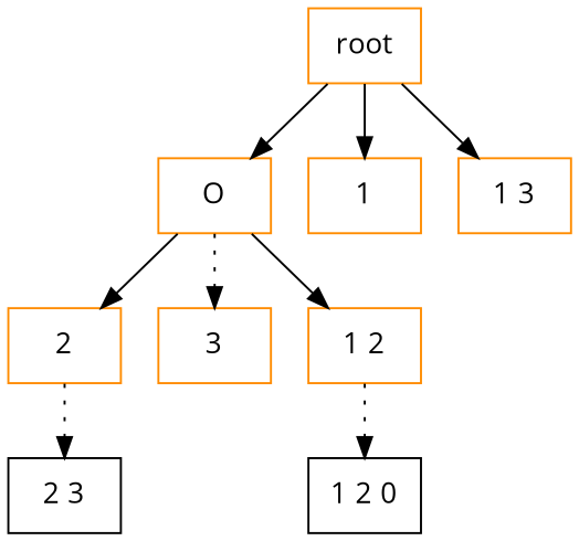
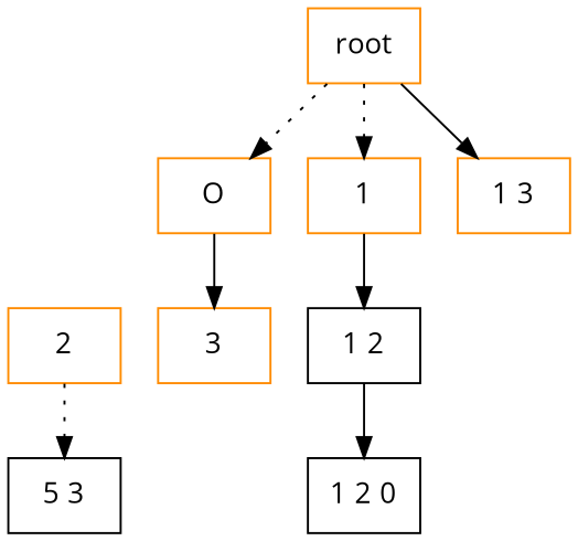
  digraph {
    fontname="Open Sans"
    rankdir=TB
    node [color=darkorange fontname="Open Sans" shape=rectangle]
    edge [fontname="Open Sans" style=solid]
    root
    O
    1
    "1 3"
    2
    3
-   "1 2"
-   "2 3" [color=black]
+   "1 2" [color=black]
+   "2 3" [color=black label="5 3"]
    n9 [color=black label="1 2 0"]
-   root -> O
-   root -> 1
+   root -> O [style=dotted]
+   root -> 1 [style=dotted]
    root -> "1 3"
-   O -> 2
-   O -> 3 [style=dotted]
-   O -> "1 2"
+   O -> 3
+   1 -> "1 2"
    2 -> "2 3" [style=dotted]
-   "1 2" -> n9 [style=dotted]
+   "1 2" -> n9
  }
